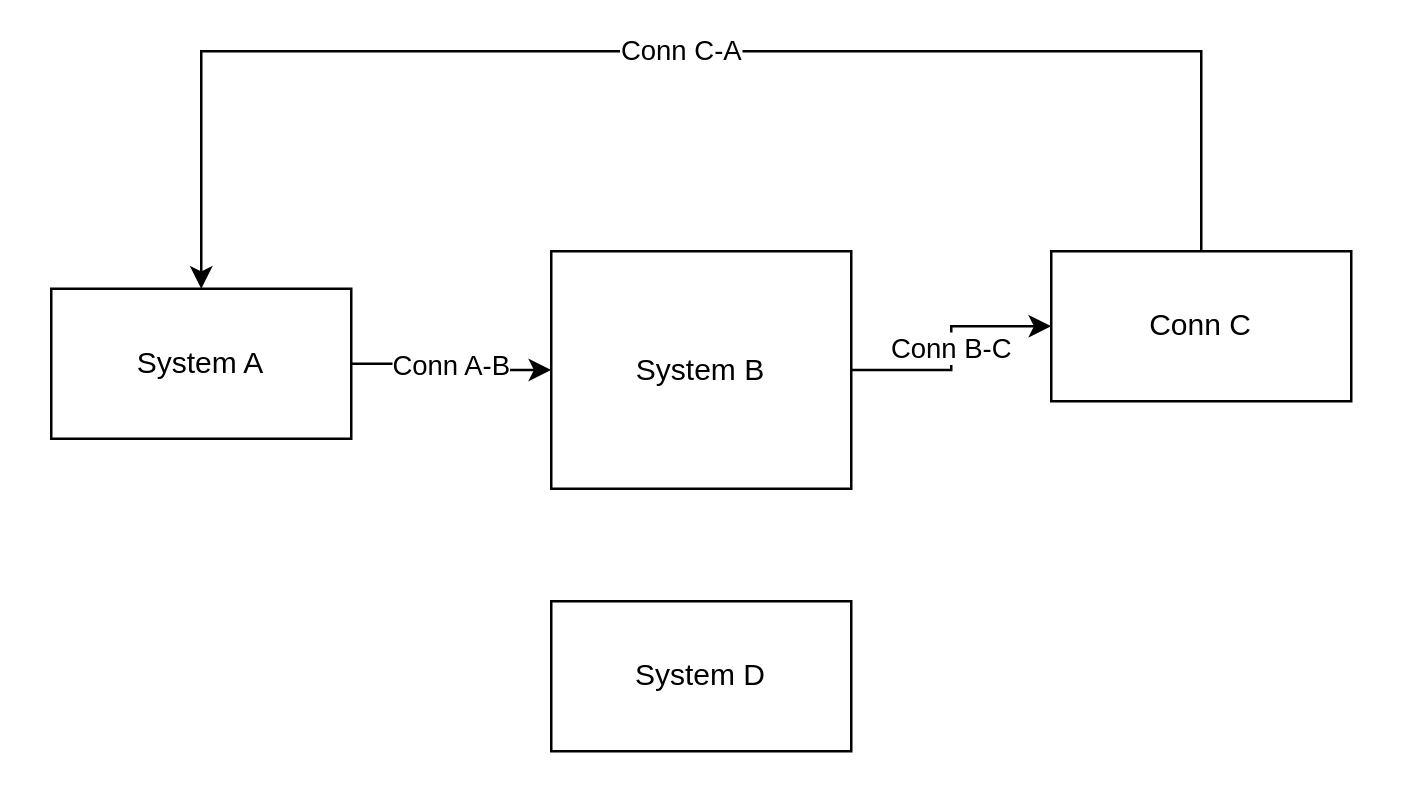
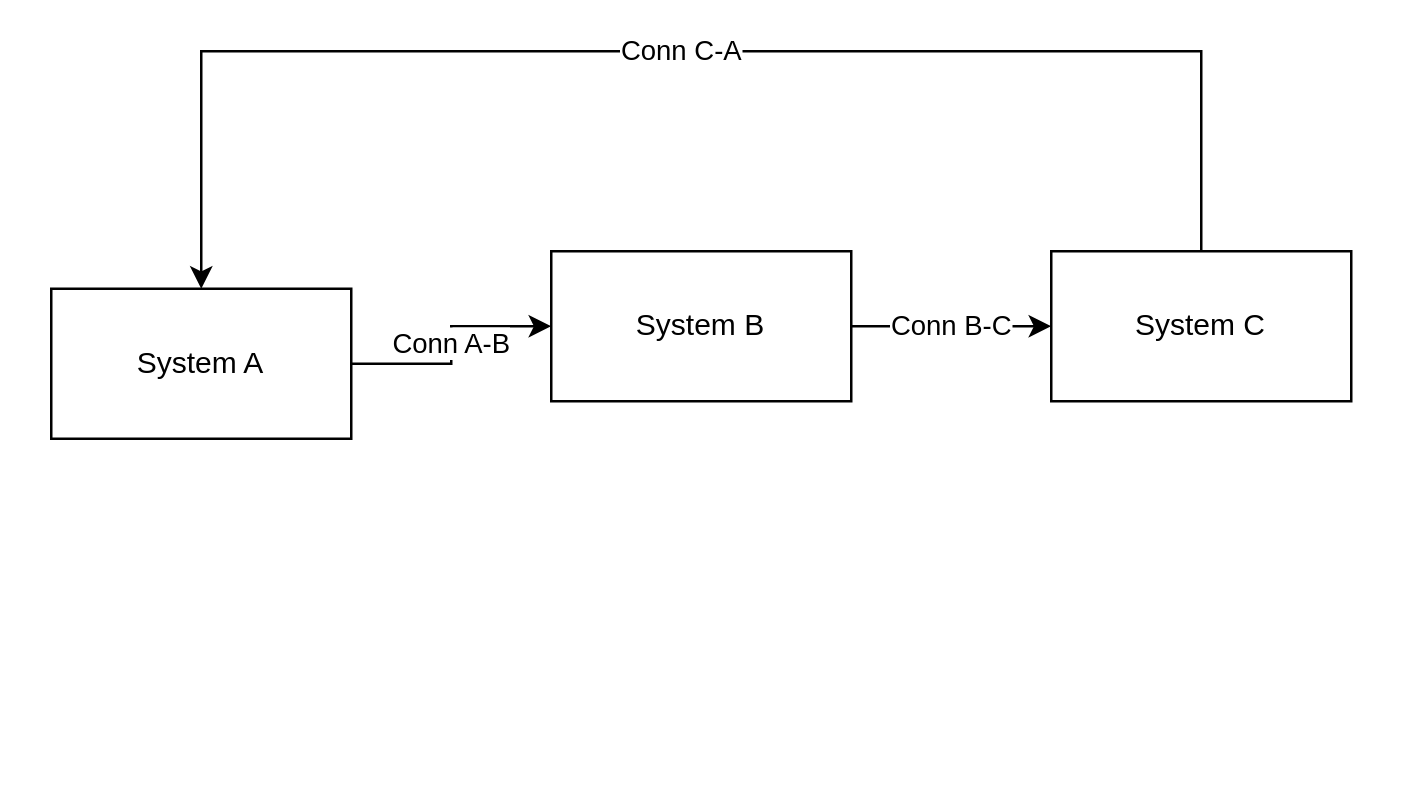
  <mxCell id="0" />
  <mxCell id="1" parent="0" />
  <mxCell id="2" value="Conn A-B" style="edgeStyle=orthogonalEdgeStyle;rounded=0;orthogonalLoop=1;jettySize=auto;html=1;" parent="1" source="3" target="5" edge="1"><mxGeometry relative="1" as="geometry" /></mxCell>
  <mxCell id="3" value="System A" style="rounded=0;whiteSpace=wrap;html=1;" parent="1" vertex="1"><mxGeometry x="20" y="115" width="120" height="60" as="geometry" /></mxCell>
  <mxCell id="4" value="Conn B-C" style="edgeStyle=orthogonalEdgeStyle;rounded=0;orthogonalLoop=1;jettySize=auto;html=1;" parent="1" source="5" target="7" edge="1"><mxGeometry relative="1" as="geometry" /></mxCell>
- <mxCell id="5" value="System B" style="rounded=0;whiteSpace=wrap;html=1;" parent="1" vertex="1"><mxGeometry x="220" y="100" width="120" height="95" as="geometry" /></mxCell>
+ <mxCell id="5" value="System B" style="rounded=0;whiteSpace=wrap;html=1;" parent="1" vertex="1"><mxGeometry x="220" y="100" width="120" height="60" as="geometry" /></mxCell>
  <mxCell id="6" value="Conn C-A" style="edgeStyle=orthogonalEdgeStyle;rounded=0;orthogonalLoop=1;jettySize=auto;html=1;entryX=0.5;entryY=0;entryDx=0;entryDy=0;" parent="1" source="7" target="3" edge="1"><mxGeometry relative="1" as="geometry"><mxPoint x="480" y="20" as="targetPoint" /><Array as="points"><mxPoint x="480" y="20" /><mxPoint x="80" y="20" /></Array></mxGeometry></mxCell>
- <mxCell id="7" value="Conn C" style="rounded=0;whiteSpace=wrap;html=1;" parent="1" vertex="1"><mxGeometry x="420" y="100" width="120" height="60" as="geometry" /></mxCell>
- <mxCell id="8" value="System D" style="rounded=0;whiteSpace=wrap;html=1;" parent="1" vertex="1"><mxGeometry x="220" y="240" width="120" height="60" as="geometry" /></mxCell>
+ <mxCell id="7" value="System C" style="rounded=0;whiteSpace=wrap;html=1;" parent="1" vertex="1"><mxGeometry x="420" y="100" width="120" height="60" as="geometry" /></mxCell>
